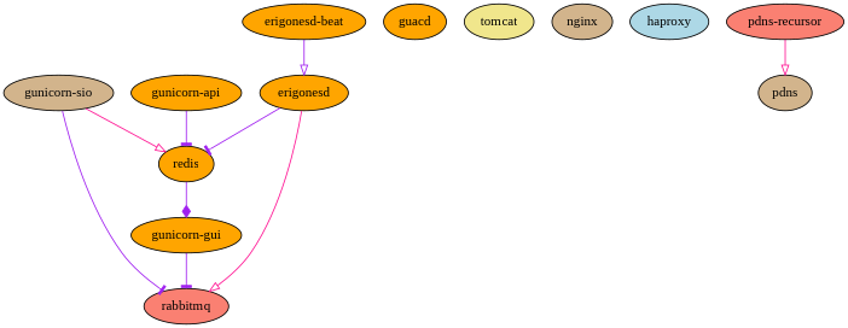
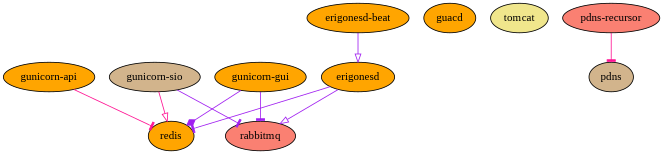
  digraph {
    fontname="Liberation Serif"
    node [fillcolor=orange fontname="Liberation Serif" style=filled]
    edge [arrowhead=onormal color=purple fontname="Liberation Serif"]
    "gunicorn-sio" [fillcolor=tan]
    redis
    rabbitmq [fillcolor=salmon]
    "gunicorn-api"
    "gunicorn-gui"
    erigonesd
    "erigonesd-beat"
    guacd
    tomcat [fillcolor=khaki]
-   nginx [fillcolor=tan]
-   haproxy [fillcolor=lightblue]
    "pdns-recursor" [fillcolor=salmon]
    pdns [fillcolor=tan]
    "gunicorn-sio" -> redis [color=deeppink]
    "gunicorn-sio" -> rabbitmq [arrowhead=tee]
-   "gunicorn-api" -> redis [arrowhead=tee]
-   redis -> "gunicorn-gui" [arrowhead=diamond]
+   "gunicorn-api" -> redis [arrowhead=tee color=deeppink]
+   "gunicorn-gui" -> redis [arrowhead=diamond]
    "gunicorn-gui" -> rabbitmq [arrowhead=tee]
    erigonesd -> redis [arrowhead=tee]
-   erigonesd -> rabbitmq [color=deeppink]
+   erigonesd -> rabbitmq
    "erigonesd-beat" -> erigonesd
-   "pdns-recursor" -> pdns [color=deeppink]
+   "pdns-recursor" -> pdns [arrowhead=tee color=deeppink]
  }
